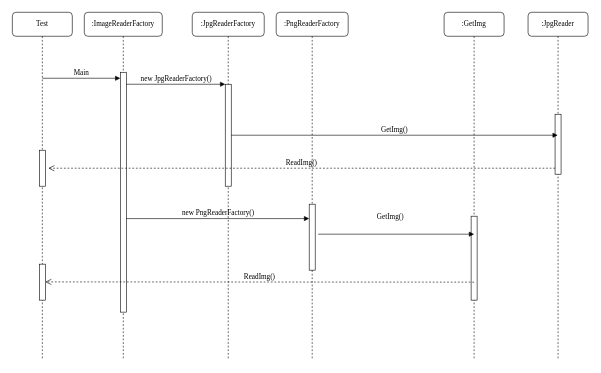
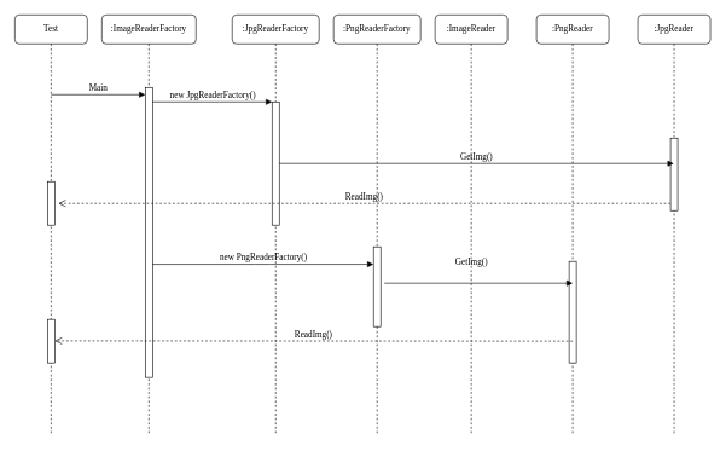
  <mxCell id="0" />
  <mxCell id="1" parent="0" />
  <mxCell id="2" value=":ImageReaderFactory&lt;br&gt;" style="shape=umlLifeline;perimeter=lifelinePerimeter;whiteSpace=wrap;html=1;container=1;collapsible=0;recursiveResize=0;outlineConnect=0;rounded=1;shadow=0;comic=0;labelBackgroundColor=none;strokeWidth=1;fontFamily=Verdana;fontSize=12;align=center;" parent="1" vertex="1"><mxGeometry x="140" y="20" width="130" height="580" as="geometry" /></mxCell>
  <mxCell id="3" value="" style="html=1;points=[];perimeter=orthogonalPerimeter;rounded=0;shadow=0;comic=0;labelBackgroundColor=none;strokeWidth=1;fontFamily=Verdana;fontSize=12;align=center;" parent="2" vertex="1"><mxGeometry x="60" y="100" width="10" height="400" as="geometry" /></mxCell>
  <mxCell id="4" value=":JpgReaderFactory&lt;br&gt;" style="shape=umlLifeline;perimeter=lifelinePerimeter;whiteSpace=wrap;html=1;container=1;collapsible=0;recursiveResize=0;outlineConnect=0;rounded=1;shadow=0;comic=0;labelBackgroundColor=none;strokeWidth=1;fontFamily=Verdana;fontSize=12;align=center;" parent="1" vertex="1"><mxGeometry x="320" y="20" width="120" height="580" as="geometry" /></mxCell>
  <mxCell id="5" value="" style="html=1;points=[];perimeter=orthogonalPerimeter;rounded=0;shadow=0;comic=0;labelBackgroundColor=none;strokeWidth=1;fontFamily=Verdana;fontSize=12;align=center;" parent="4" vertex="1"><mxGeometry x="55" y="120" width="10" height="170" as="geometry" /></mxCell>
  <mxCell id="6" value=":PngReaderFactory&lt;br&gt;" style="shape=umlLifeline;perimeter=lifelinePerimeter;whiteSpace=wrap;html=1;container=1;collapsible=0;recursiveResize=0;outlineConnect=0;rounded=1;shadow=0;comic=0;labelBackgroundColor=none;strokeWidth=1;fontFamily=Verdana;fontSize=12;align=center;" parent="1" vertex="1"><mxGeometry x="460" y="20" width="120" height="580" as="geometry" /></mxCell>
  <mxCell id="7" value="" style="html=1;points=[];perimeter=orthogonalPerimeter;rounded=0;shadow=0;comic=0;labelBackgroundColor=none;strokeWidth=1;fontFamily=Verdana;fontSize=12;align=center;" parent="6" vertex="1"><mxGeometry x="55" y="320" width="10" height="110" as="geometry" /></mxCell>
- <mxCell id="9" value=":GetImg" style="shape=umlLifeline;perimeter=lifelinePerimeter;whiteSpace=wrap;html=1;container=1;collapsible=0;recursiveResize=0;outlineConnect=0;rounded=1;shadow=0;comic=0;labelBackgroundColor=none;strokeWidth=1;fontFamily=Verdana;fontSize=12;align=center;" parent="1" vertex="1"><mxGeometry x="740" y="20" width="100" height="580" as="geometry" /></mxCell>
+ <mxCell id="8" value=":ImageReader" style="shape=umlLifeline;perimeter=lifelinePerimeter;whiteSpace=wrap;html=1;container=1;collapsible=0;recursiveResize=0;outlineConnect=0;rounded=1;shadow=0;comic=0;labelBackgroundColor=none;strokeWidth=1;fontFamily=Verdana;fontSize=12;align=center;" parent="1" vertex="1"><mxGeometry x="600" y="20" width="100" height="580" as="geometry" /></mxCell>
+ <mxCell id="9" value=":PngReader" style="shape=umlLifeline;perimeter=lifelinePerimeter;whiteSpace=wrap;html=1;container=1;collapsible=0;recursiveResize=0;outlineConnect=0;rounded=1;shadow=0;comic=0;labelBackgroundColor=none;strokeWidth=1;fontFamily=Verdana;fontSize=12;align=center;" parent="1" vertex="1"><mxGeometry x="740" y="20" width="100" height="580" as="geometry" /></mxCell>
  <mxCell id="10" value="" style="html=1;points=[];perimeter=orthogonalPerimeter;rounded=0;shadow=0;comic=0;labelBackgroundColor=none;strokeWidth=1;fontFamily=Verdana;fontSize=12;align=center;" parent="9" vertex="1"><mxGeometry x="45" y="340" width="10" height="140" as="geometry" /></mxCell>
  <mxCell id="11" value=":JpgReader" style="shape=umlLifeline;perimeter=lifelinePerimeter;whiteSpace=wrap;html=1;container=1;collapsible=0;recursiveResize=0;outlineConnect=0;rounded=1;shadow=0;comic=0;labelBackgroundColor=none;strokeWidth=1;fontFamily=Verdana;fontSize=12;align=center;" parent="1" vertex="1"><mxGeometry x="880" y="20" width="100" height="580" as="geometry" /></mxCell>
  <mxCell id="12" value="" style="html=1;points=[];perimeter=orthogonalPerimeter;rounded=0;shadow=0;comic=0;labelBackgroundColor=none;strokeColor=#000000;strokeWidth=1;fillColor=#FFFFFF;fontFamily=Verdana;fontSize=12;fontColor=#000000;align=center;" parent="11" vertex="1"><mxGeometry x="45" y="170" width="10" height="100" as="geometry" /></mxCell>
  <mxCell id="13" value="Test" style="shape=umlLifeline;perimeter=lifelinePerimeter;whiteSpace=wrap;html=1;container=1;collapsible=0;recursiveResize=0;outlineConnect=0;rounded=1;shadow=0;comic=0;labelBackgroundColor=none;strokeWidth=1;fontFamily=Verdana;fontSize=12;align=center;" parent="1" vertex="1"><mxGeometry x="20" y="20" width="100" height="580" as="geometry" /></mxCell>
  <mxCell id="14" value="" style="html=1;points=[];perimeter=orthogonalPerimeter;rounded=0;shadow=0;comic=0;labelBackgroundColor=none;strokeWidth=1;fontFamily=Verdana;fontSize=12;align=center;" parent="13" vertex="1"><mxGeometry x="45" y="230" width="10" height="60" as="geometry" /></mxCell>
  <mxCell id="15" value="GetImg()" style="html=1;verticalAlign=bottom;endArrow=block;labelBackgroundColor=none;fontFamily=Verdana;fontSize=12;edgeStyle=elbowEdgeStyle;elbow=vertical;" parent="1" source="5" target="11" edge="1"><mxGeometry relative="1" as="geometry"><mxPoint x="430" y="160" as="sourcePoint" /><Array as="points"><mxPoint x="380" y="160" /></Array><mxPoint x="505" y="160" as="targetPoint" /></mxGeometry></mxCell>
  <mxCell id="16" value="new JpgReaderFactory()" style="html=1;verticalAlign=bottom;endArrow=block;entryX=0;entryY=0;labelBackgroundColor=none;fontFamily=Verdana;fontSize=12;edgeStyle=elbowEdgeStyle;elbow=vertical;" parent="1" source="3" target="5" edge="1"><mxGeometry relative="1" as="geometry"><mxPoint x="290" y="140" as="sourcePoint" /></mxGeometry></mxCell>
  <mxCell id="17" value="Main" style="html=1;verticalAlign=bottom;endArrow=block;labelBackgroundColor=none;fontFamily=Verdana;fontSize=12;edgeStyle=elbowEdgeStyle;elbow=vertical;" parent="1" edge="1"><mxGeometry relative="1" as="geometry"><mxPoint x="70" y="130" as="sourcePoint" /><mxPoint x="200" y="130" as="targetPoint" /></mxGeometry></mxCell>
  <mxCell id="18" value="ReadImg()" style="html=1;verticalAlign=bottom;endArrow=open;dashed=1;endSize=8;labelBackgroundColor=none;fontFamily=Verdana;fontSize=12;" parent="1" source="12" edge="1"><mxGeometry relative="1" as="geometry"><mxPoint x="80" y="280" as="targetPoint" /><mxPoint x="490" y="280" as="sourcePoint" /></mxGeometry></mxCell>
  <mxCell id="19" value="new PngReaderFactory()" style="html=1;verticalAlign=bottom;endArrow=block;labelBackgroundColor=none;fontFamily=Verdana;fontSize=12;edgeStyle=elbowEdgeStyle;elbow=vertical;" parent="1" target="7" edge="1"><mxGeometry relative="1" as="geometry"><mxPoint x="210" y="364" as="sourcePoint" /><mxPoint x="510" y="364" as="targetPoint" /></mxGeometry></mxCell>
  <mxCell id="20" value="GetImg()" style="html=1;verticalAlign=bottom;endArrow=block;labelBackgroundColor=none;fontFamily=Verdana;fontSize=12;edgeStyle=elbowEdgeStyle;elbow=vertical;" parent="1" edge="1"><mxGeometry y="22" relative="1" as="geometry"><mxPoint x="530" y="390" as="sourcePoint" /><mxPoint x="790" y="390" as="targetPoint" /><mxPoint x="-10" y="2" as="offset" /></mxGeometry></mxCell>
  <mxCell id="21" value="" style="html=1;points=[];perimeter=orthogonalPerimeter;rounded=0;shadow=0;comic=0;labelBackgroundColor=none;strokeWidth=1;fontFamily=Verdana;fontSize=12;align=center;" parent="1" vertex="1"><mxGeometry x="65" y="440" width="10" height="60" as="geometry" /></mxCell>
  <mxCell id="22" value="ReadImg()" style="html=1;verticalAlign=bottom;endArrow=open;dashed=1;endSize=8;labelBackgroundColor=none;fontFamily=Verdana;fontSize=12;" parent="1" edge="1"><mxGeometry relative="1" as="geometry"><mxPoint x="75" y="469.58" as="targetPoint" /><mxPoint x="790" y="470" as="sourcePoint" /></mxGeometry></mxCell>
